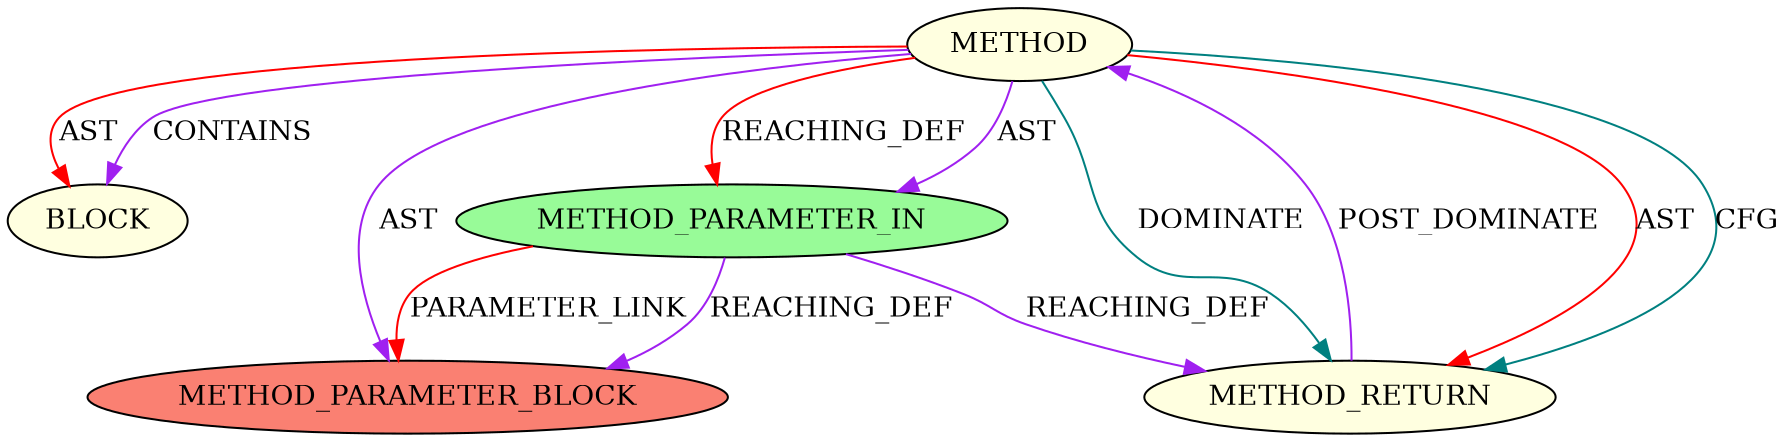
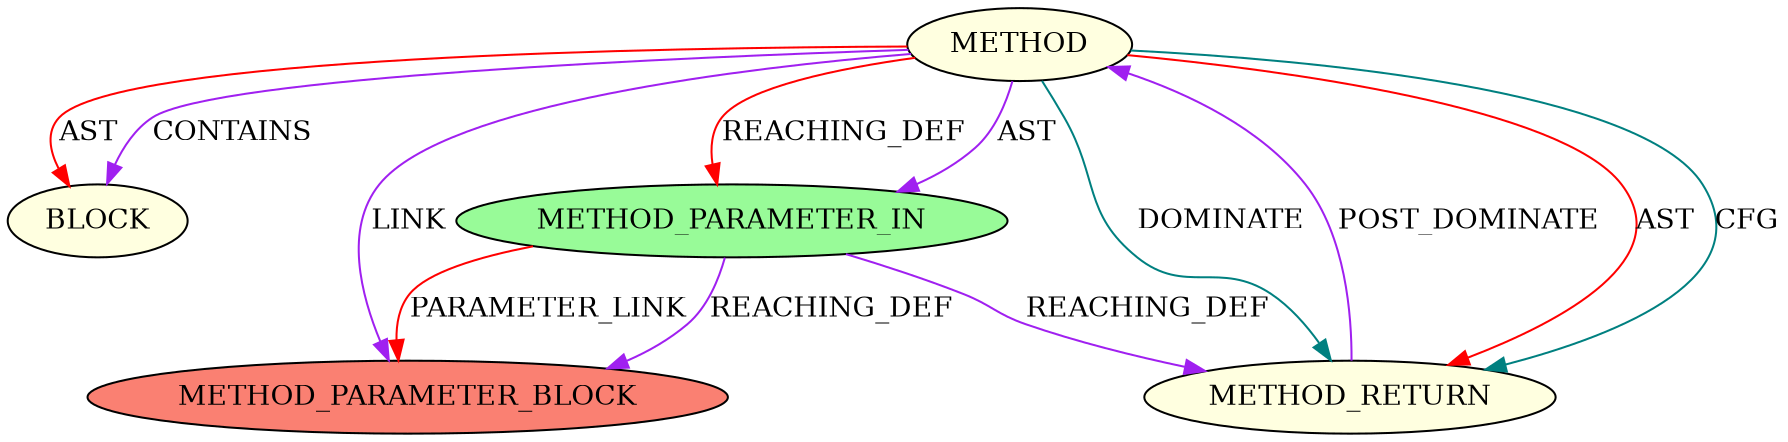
  digraph {
    node [CODE="<empty>" ORDER=1 TYPE_FULL_NAME=ANY fillcolor=lightyellow style=filled EVALUATION_STRATEGY=BY_VALUE]
    edge [color=purple]
    n1 [ARGUMENT_INDEX=1 label=BLOCK EVALUATION_STRATEGY=""]
    n2 [AST_PARENT_FULL_NAME="<global>" AST_PARENT_TYPE=NAMESPACE_BLOCK FILENAME="<empty>" FULL_NAME=BIO_method_type IS_EXTERNAL=true NAME=BIO_method_type ORDER=0 label=METHOD TYPE_FULL_NAME="" EVALUATION_STRATEGY=""]
    n3 [CODE=p1 INDEX=1 IS_VARIADIC=false NAME=p1 fillcolor=palegreen label=METHOD_PARAMETER_IN]
    n4 [CODE=p1 INDEX=1 IS_VARIADIC=false NAME=p1 fillcolor=salmon label=METHOD_PARAMETER_BLOCK]
    n5 [CODE=RET ORDER=2 label=METHOD_RETURN]
    n2 -> n1 [label=CONTAINS]
    n2 -> n1 [color=red label=AST]
    n2 -> n3 [label=AST]
    n2 -> n3 [color=red label=REACHING_DEF]
-   n2 -> n4 [label=AST]
+   n2 -> n4 [label=LINK]
    n2 -> n5 [color=red label=AST]
    n2 -> n5 [color=teal label=CFG]
    n2 -> n5 [color=teal label=DOMINATE]
    n3 -> n4 [color=red label=PARAMETER_LINK]
    n3 -> n4 [VARIABLE=p1 label=REACHING_DEF]
    n3 -> n5 [VARIABLE=p1 label=REACHING_DEF]
    n5 -> n2 [label=POST_DOMINATE]
  }
